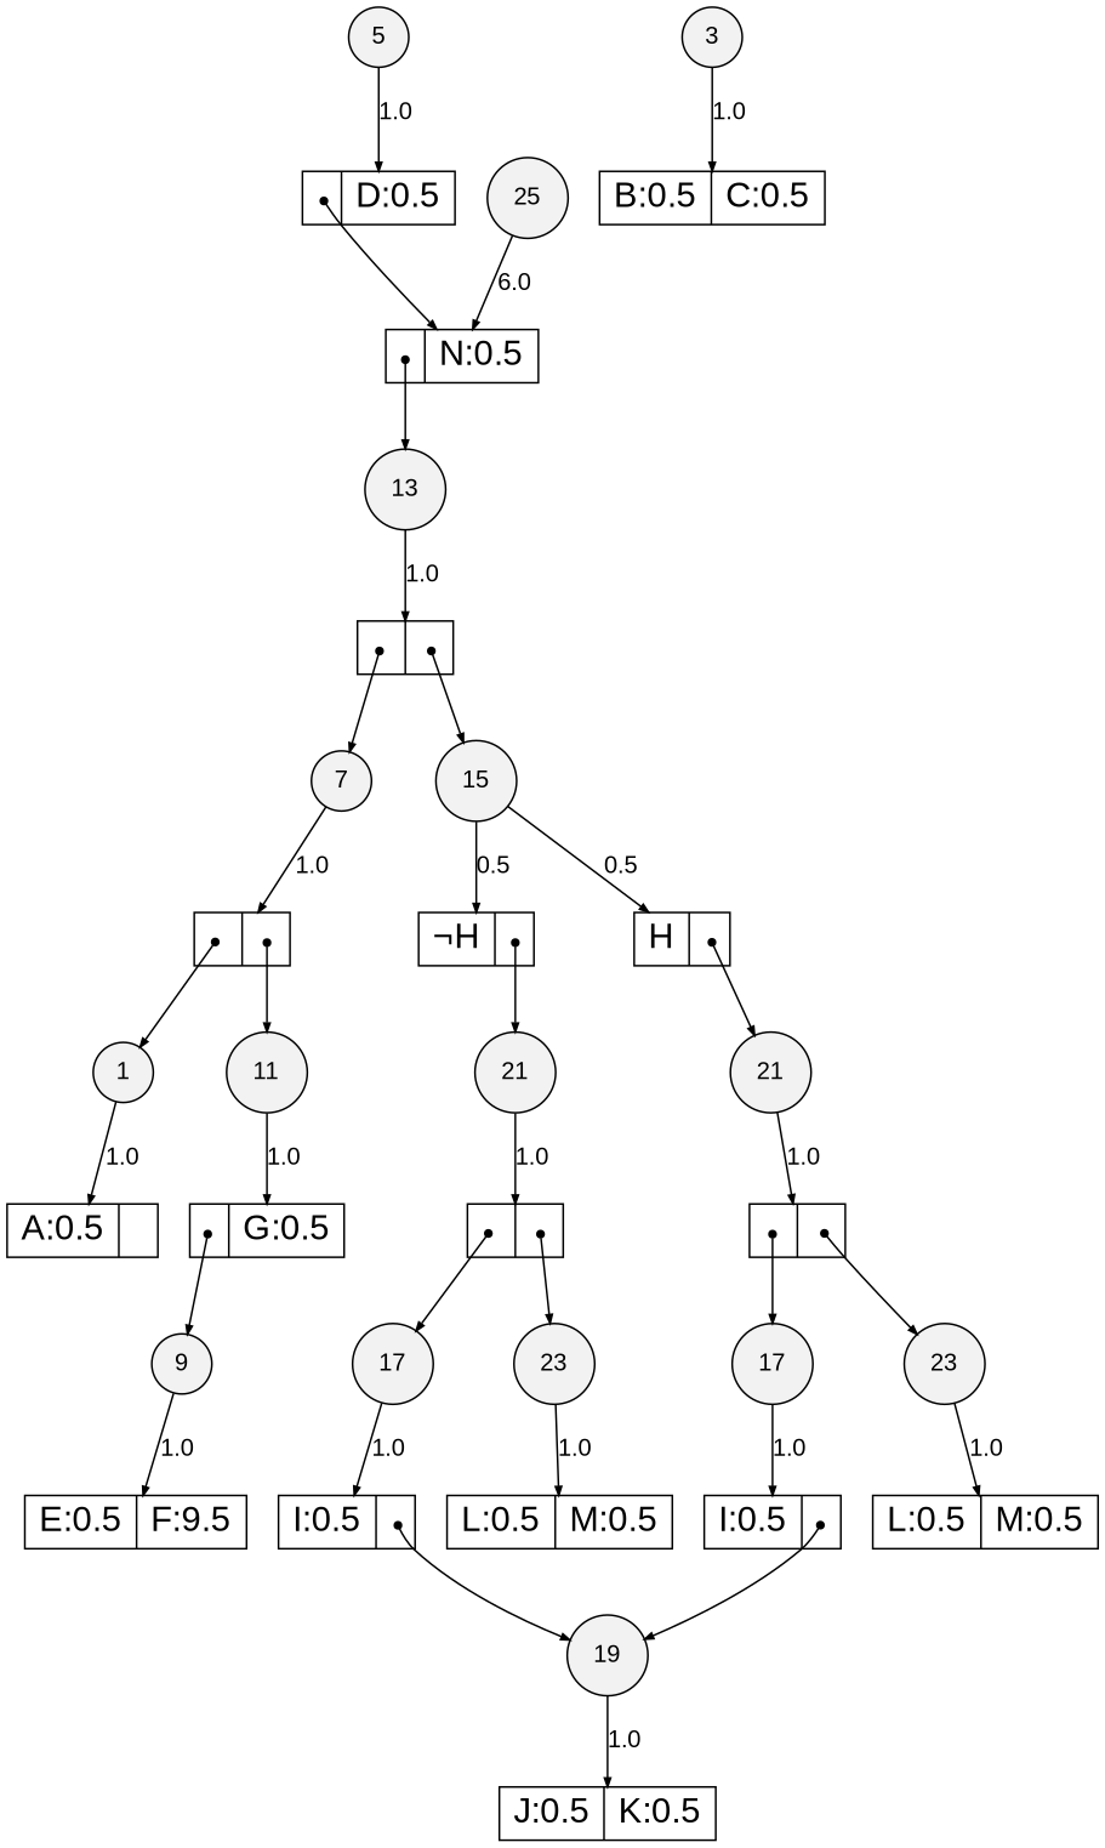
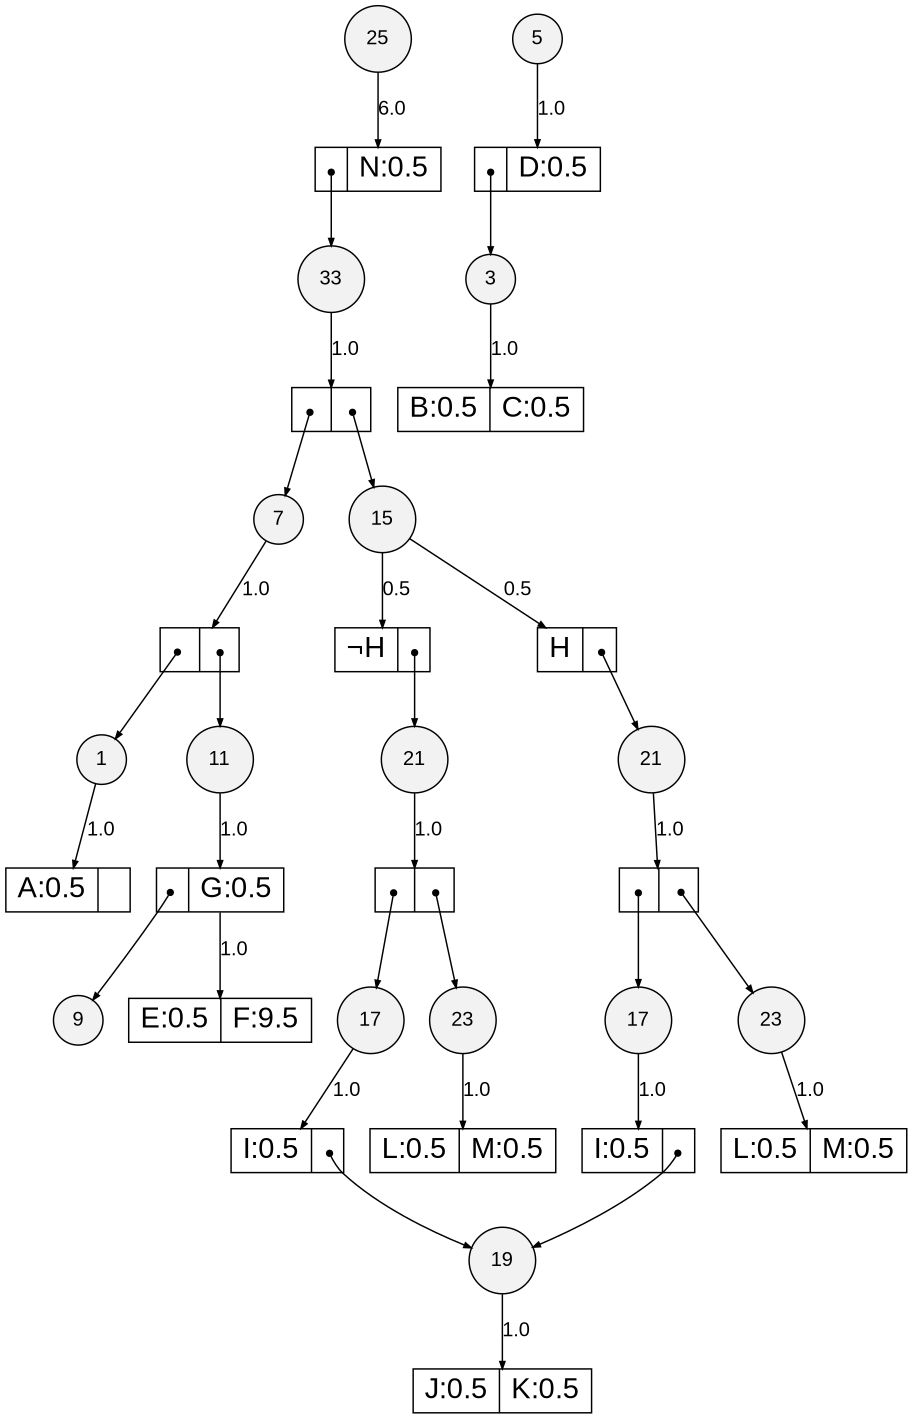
  digraph {
    fontname="Liberation Sans"
    node [fillcolor=white fontname="Liberation Sans" shape=record style=filled fixedsize=false fontsize=20]
    edge [arrowsize=.50 fontname="Liberation Sans"]
    n1 [fillcolor=gray95 height=.25 label=19 shape=circle width=.25 fixedsize="" fontsize=""]
    n2 [height=.30 label="<L>J:0.5|<R>K:0.5"]
    n3 [fillcolor=gray95 height=.25 label=3 shape=circle width=.25 fixedsize="" fontsize=""]
    n4 [height=.30 label="<L>B:0.5|<R>C:0.5"]
    n5 [fillcolor=gray95 height=.25 label=23 shape=circle width=.25 fixedsize="" fontsize=""]
    n6 [height=.30 label="<L>L:0.5|<R>M:0.5"]
    n7 [fillcolor=gray95 height=.25 label=17 shape=circle width=.25 fixedsize="" fontsize=""]
    n8 [height=.30 label="<L>I:0.5|<R>"]
    n9 [fillcolor=gray95 height=.25 label=23 shape=circle width=.25 fixedsize="" fontsize=""]
    n10 [height=.30 label="<L>L:0.5|<R>M:0.5"]
    n11 [fillcolor=gray95 height=.25 label=17 shape=circle width=.25 fixedsize="" fontsize=""]
    n12 [height=.30 label="<L>I:0.5|<R>"]
    n13 [fillcolor=gray95 height=.25 label=9 shape=circle width=.25 fixedsize="" fontsize=""]
    n14 [height=.30 label="<L>E:0.5|<R>F:9.5"]
    n15 [fillcolor=gray95 height=.25 label=5 shape=circle width=.25 fixedsize="" fontsize=""]
    n16 [height=.30 label="<L>|<R>D:0.5"]
    n17 [fillcolor=gray95 height=.25 label=21 shape=circle width=.25 fixedsize="" fontsize=""]
    n18 [height=.30 label="<L>|<R>"]
    n19 [fillcolor=gray95 height=.25 label=21 shape=circle width=.25 fixedsize="" fontsize=""]
    n20 [height=.30 label="<L>|<R>"]
    n21 [fillcolor=gray95 height=.25 label=11 shape=circle width=.25 fixedsize="" fontsize=""]
    n22 [height=.30 label="<L>|<R>G:0.5"]
    n23 [fillcolor=gray95 height=.25 label=1 shape=circle width=.25 fixedsize="" fontsize=""]
    n24 [height=.30 label="<L>A:0.5|<R>"]
    n25 [fillcolor=gray95 height=.25 label=15 shape=circle width=.25 fixedsize="" fontsize=""]
    n26 [height=.30 label="<L>H|<R>"]
    n27 [height=.30 label="<L>&not;H|<R>"]
    n28 [fillcolor=gray95 height=.25 label=7 shape=circle width=.25 fixedsize="" fontsize=""]
    n29 [height=.30 label="<L>|<R>"]
-   n30 [fillcolor=gray95 height=.25 label=13 shape=circle width=.25 fixedsize="" fontsize=""]
+   n30 [fillcolor=gray95 height=.25 label=33 shape=circle width=.25 fixedsize="" fontsize=""]
    n31 [height=.30 label="<L>|<R>"]
    n32 [fillcolor=gray95 height=.25 label=25 shape=circle width=.25 fixedsize="" fontsize=""]
    n33 [height=.30 label="<L>|<R>N:0.5"]
    n1 -> n2 [label=1.0]
    n3 -> n4 [label=1.0]
    n5 -> n6 [label=1.0]
    n7 -> n8 [label=1.0]
    n8 -> n1 [arrowtail=dot dir=both tailclip=false tailport="R:c"]
    n9 -> n10 [label=1.0]
    n11 -> n12 [label=1.0]
    n12 -> n1 [arrowtail=dot dir=both tailclip=false tailport="R:c"]
-   n13 -> n14 [label=1.0]
+   n22 -> n14 [label=1.0]
    n15 -> n16 [label=1.0]
-   n16 -> n33 [arrowtail=dot dir=both tailclip=false tailport="L:c"]
+   n16 -> n3 [arrowtail=dot dir=both tailclip=false tailport="L:c"]
    n17 -> n18 [label=1.0]
    n18 -> n5 [arrowtail=dot dir=both tailclip=false tailport="R:c"]
    n18 -> n7 [arrowtail=dot dir=both tailclip=false tailport="L:c"]
    n19 -> n20 [label=1.0]
    n20 -> n9 [arrowtail=dot dir=both tailclip=false tailport="R:c"]
    n20 -> n11 [arrowtail=dot dir=both tailclip=false tailport="L:c"]
    n21 -> n22 [label=1.0]
    n22 -> n13 [arrowtail=dot dir=both tailclip=false tailport="L:c"]
    n23 -> n24 [label=1.0]
    n25 -> n26 [label=0.5]
    n25 -> n27 [label=0.5]
    n26 -> n19 [arrowtail=dot dir=both tailclip=false tailport="R:c"]
    n27 -> n17 [arrowtail=dot dir=both tailclip=false tailport="R:c"]
    n28 -> n29 [label=1.0]
    n29 -> n21 [arrowtail=dot dir=both tailclip=false tailport="R:c"]
    n29 -> n23 [arrowtail=dot dir=both tailclip=false tailport="L:c"]
    n30 -> n31 [label=1.0]
    n31 -> n25 [arrowtail=dot dir=both tailclip=false tailport="R:c"]
    n31 -> n28 [arrowtail=dot dir=both tailclip=false tailport="L:c"]
    n32 -> n33 [label=6.0]
    n33 -> n30 [arrowtail=dot dir=both tailclip=false tailport="L:c"]
  }
